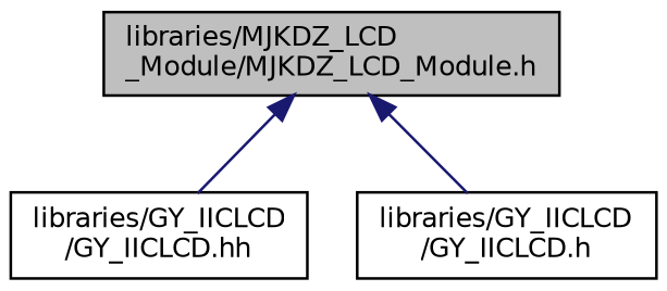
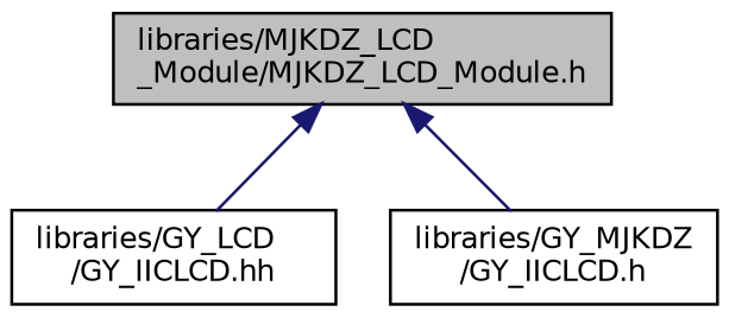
  digraph {
    node [color=black fillcolor=white fontname=Helvetica fontsize=10 shape=record style=filled]
    edge [color=midnightblue dir=back fontname=Helvetica fontsize=10 labelfontname=Helvetica labelfontsize=10 style=solid]
    n1 [fillcolor=grey75 fontcolor=black height=0.2 label="libraries/MJKDZ_LCD\l_Module/MJKDZ_LCD_Module.h" width=0.4]
-   n2 [height=0.2 label="libraries/GY_IICLCD\l/GY_IICLCD.hh" width=0.4]
-   n3 [height=0.2 label="libraries/GY_IICLCD\l/GY_IICLCD.h" width=0.4]
+   n2 [height=0.2 label="libraries/GY_LCD\l/GY_IICLCD.hh" width=0.4]
+   n3 [height=0.2 label="libraries/GY_MJKDZ\l/GY_IICLCD.h" width=0.4]
    n1 -> n2
    n1 -> n3
  }
